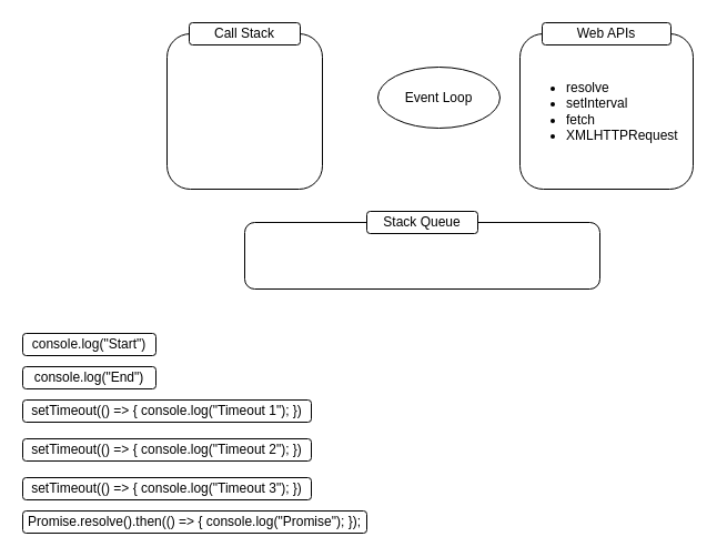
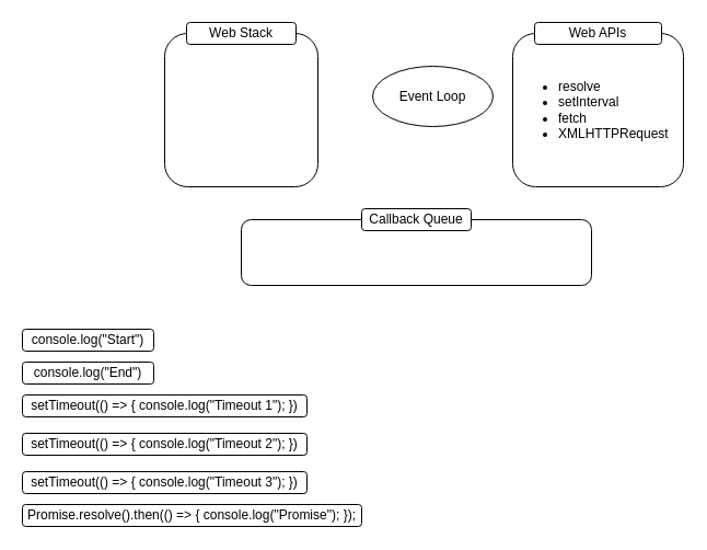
  <mxCell id="0" />
  <mxCell id="1" parent="0" />
  <mxCell id="2" value="" style="rounded=1;whiteSpace=wrap;html=1;" vertex="1" parent="1"><mxGeometry x="150" y="30" width="140" height="140" as="geometry" /></mxCell>
- <mxCell id="3" value="Call Stack" style="rounded=1;whiteSpace=wrap;html=1;" vertex="1" parent="1"><mxGeometry x="170" y="20" width="100" height="20" as="geometry" /></mxCell>
+ <mxCell id="3" value="Web Stack" style="rounded=1;whiteSpace=wrap;html=1;" vertex="1" parent="1"><mxGeometry x="170" y="20" width="100" height="20" as="geometry" /></mxCell>
  <mxCell id="4" value="&lt;ul&gt;&lt;li&gt;&lt;span style=&quot;background-color: initial;&quot;&gt;resolve&lt;/span&gt;&lt;/li&gt;&lt;li&gt;&lt;span style=&quot;background-color: initial;&quot;&gt;setInterval&lt;/span&gt;&lt;/li&gt;&lt;li&gt;&lt;span style=&quot;background-color: initial;&quot;&gt;fetch&lt;/span&gt;&lt;/li&gt;&lt;li&gt;&lt;span style=&quot;background-color: initial;&quot;&gt;XMLHTTPRequest&lt;/span&gt;&lt;/li&gt;&lt;/ul&gt;" style="rounded=1;whiteSpace=wrap;html=1;align=left;" vertex="1" parent="1"><mxGeometry x="468" y="30" width="156" height="140" as="geometry" /></mxCell>
  <mxCell id="5" value="Web APIs" style="rounded=1;whiteSpace=wrap;html=1;" vertex="1" parent="1"><mxGeometry x="488" y="20" width="116" height="20" as="geometry" /></mxCell>
  <mxCell id="6" value="Event Loop" style="ellipse;whiteSpace=wrap;html=1;aspect=fixed;" vertex="1" parent="1"><mxGeometry x="340" y="60" width="110" height="55" as="geometry" /></mxCell>
  <mxCell id="7" value="" style="rounded=1;whiteSpace=wrap;html=1;" vertex="1" parent="1"><mxGeometry x="220" y="200" width="320" height="60" as="geometry" /></mxCell>
- <mxCell id="8" value="Stack Queue" style="rounded=1;whiteSpace=wrap;html=1;" vertex="1" parent="1"><mxGeometry x="330" y="190" width="100" height="20" as="geometry" /></mxCell>
+ <mxCell id="8" value="Callback Queue" style="rounded=1;whiteSpace=wrap;html=1;" vertex="1" parent="1"><mxGeometry x="330" y="190" width="100" height="20" as="geometry" /></mxCell>
  <mxCell id="9" value="console.log(&quot;Start&quot;)" style="rounded=1;whiteSpace=wrap;html=1;" vertex="1" parent="1"><mxGeometry x="20" y="300" width="120" height="20" as="geometry" /></mxCell>
  <mxCell id="10" value="console.log(&quot;End&quot;)" style="rounded=1;whiteSpace=wrap;html=1;" vertex="1" parent="1"><mxGeometry x="20" y="330" width="120" height="20" as="geometry" /></mxCell>
  <mxCell id="11" value="setTimeout(() =&amp;gt; { console.log(&quot;Timeout 1&quot;); })" style="rounded=1;whiteSpace=wrap;html=1;" vertex="1" parent="1"><mxGeometry x="20" y="360" width="260" height="20" as="geometry" /></mxCell>
  <mxCell id="12" value="setTimeout(() =&amp;gt; { console.log(&quot;Timeout 2&quot;); })" style="rounded=1;whiteSpace=wrap;html=1;" vertex="1" parent="1"><mxGeometry x="20" y="395" width="260" height="20" as="geometry" /></mxCell>
  <mxCell id="13" value="setTimeout(() =&amp;gt; { console.log(&quot;Timeout 3&quot;); })" style="rounded=1;whiteSpace=wrap;html=1;" vertex="1" parent="1"><mxGeometry x="20" y="430" width="260" height="20" as="geometry" /></mxCell>
  <mxCell id="14" value="Promise.resolve().then(() =&amp;gt; { console.log(&quot;Promise&quot;); });" style="rounded=1;whiteSpace=wrap;html=1;" vertex="1" parent="1"><mxGeometry x="20" y="460" width="310" height="20" as="geometry" /></mxCell>
